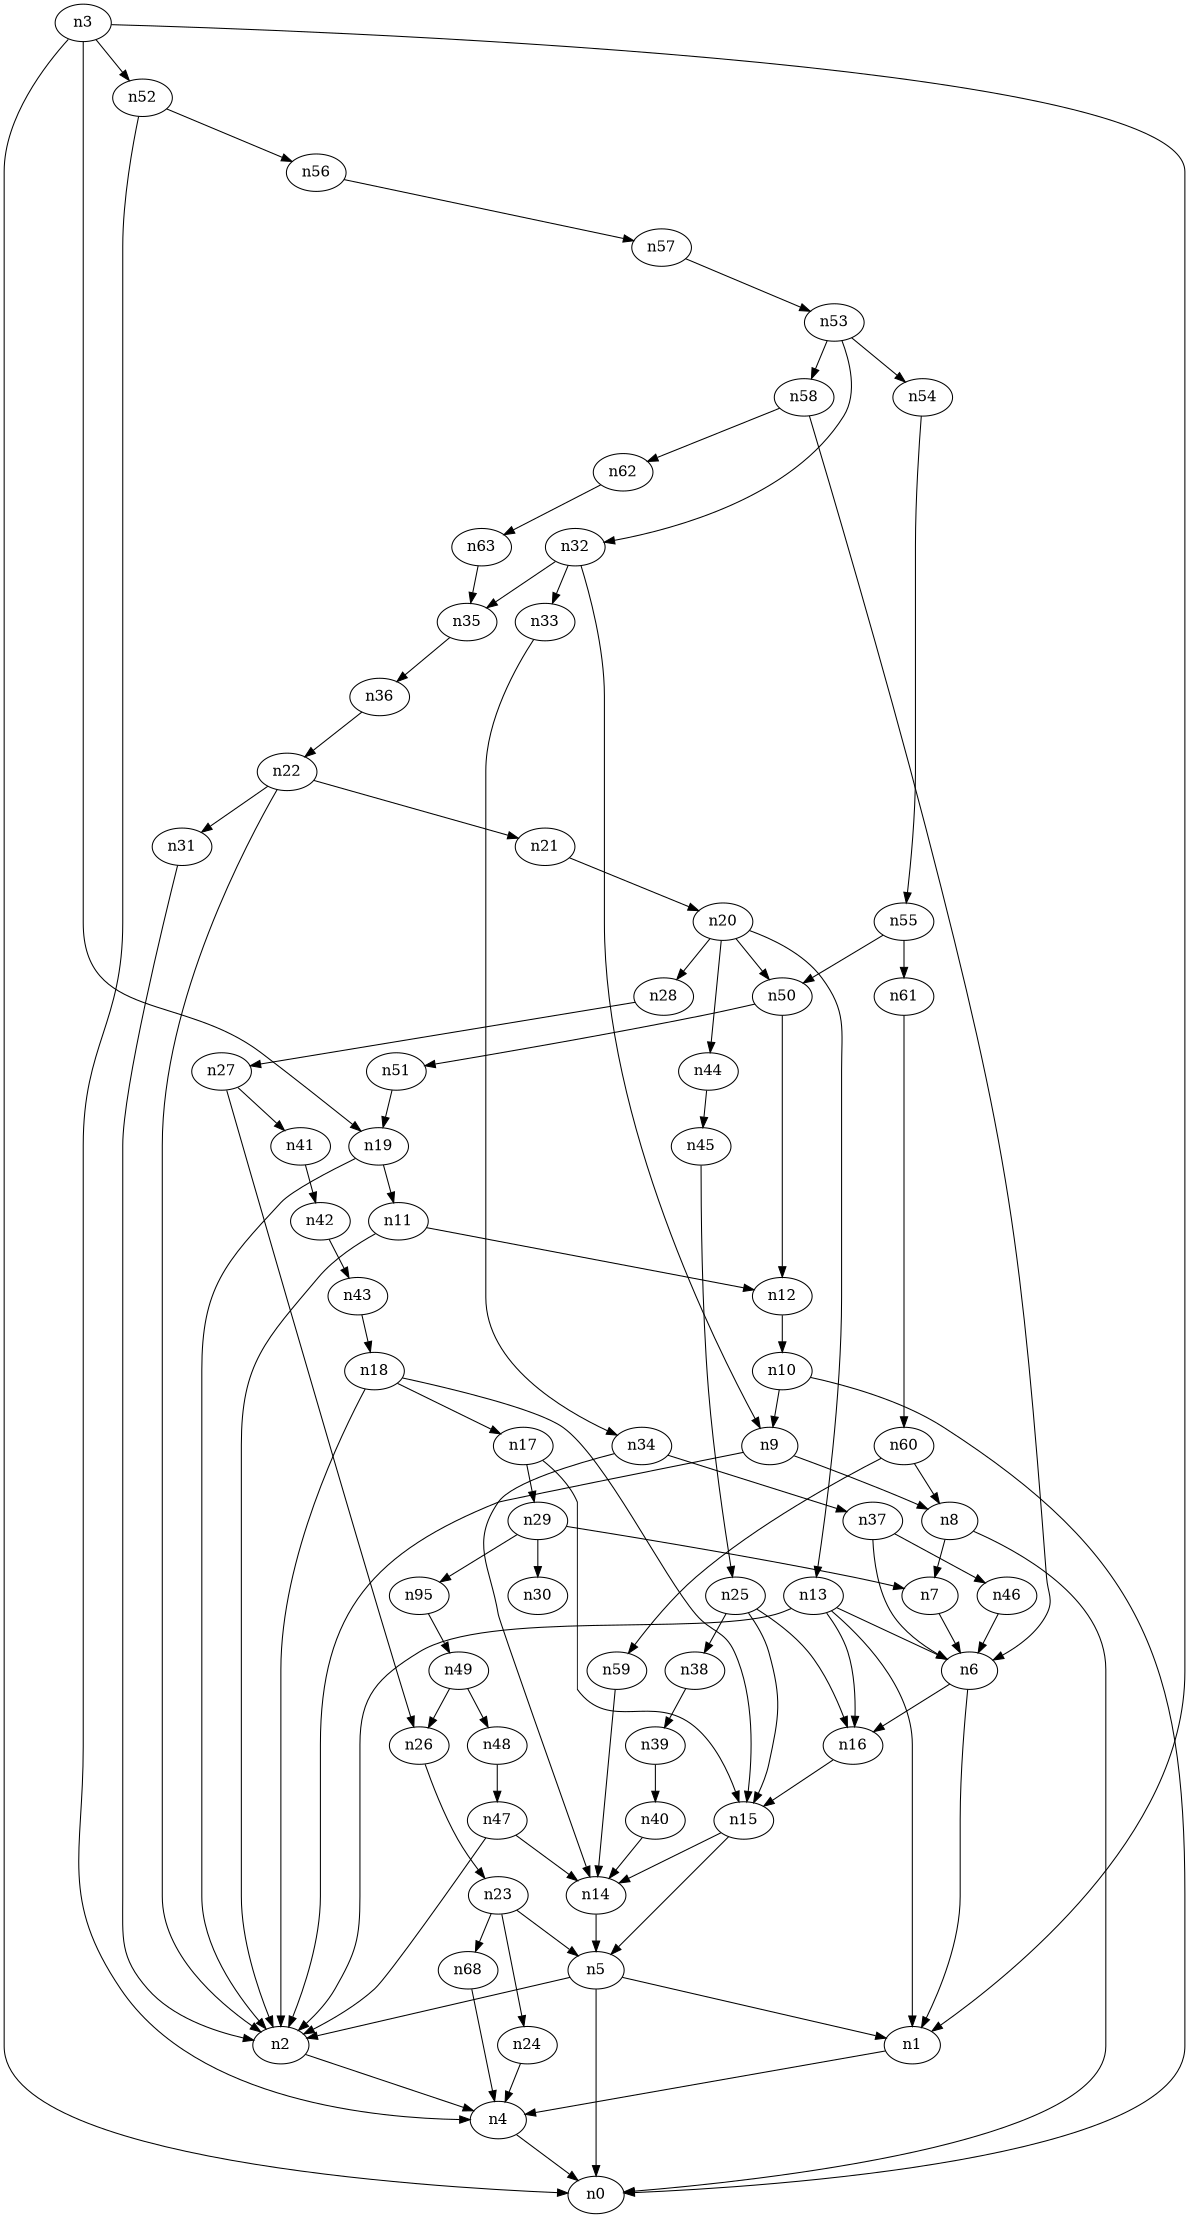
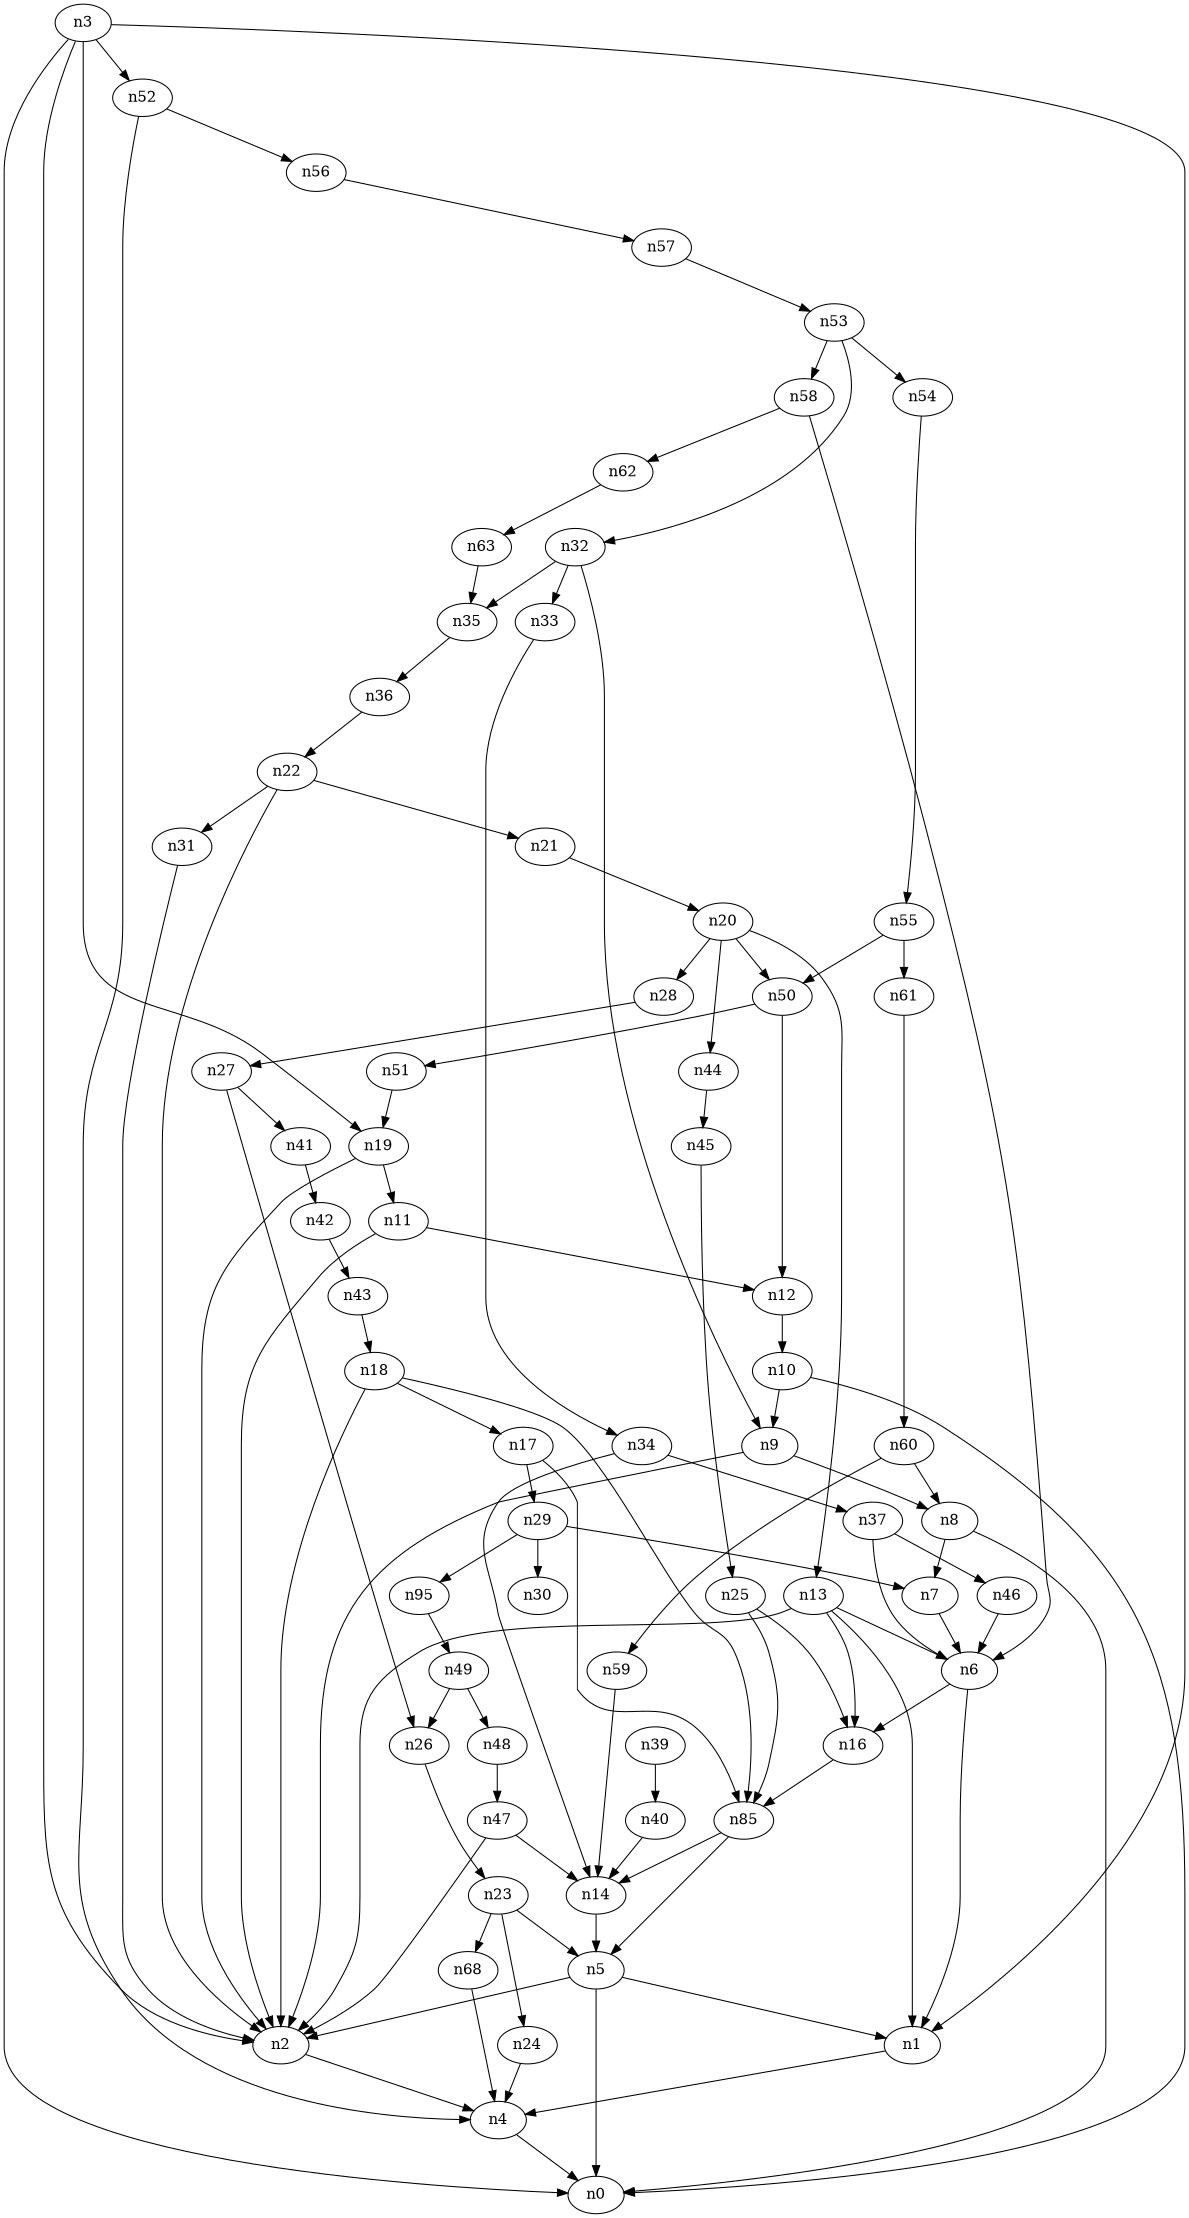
  digraph {
    n1
    n4
    n0
    n2
    n3
    n19
    n52
    n11
    n56
    n12
    n57
    n5
    n6
    n16
-   n15
+   n15 [label=n85]
    n14
    n7
    n8
    n9
    n10
    n13
    n17
    n29
    n30
    n65 [label=n95]
    n49
    n18
    n20
    n28
    n44
    n50
    n27
    n45
    n51
    n26
    n41
    n25
    n21
    n22
    n31
    n23
    n24
    n64 [label=n68]
-   n38
    n39
    n40
    n42
    n43
    n48
    n32
    n33
    n35
    n34
    n36
    n37
    n46
    n47
    n53
    n54
    n58
    n55
    n62
    n61
    n63
    n60
    n59
    n1 -> n4
    n4 -> n0
    n2 -> n4
    n3 -> n1
    n3 -> n0
+   n3 -> n2
    n3 -> n19
    n3 -> n52
    n19 -> n2
    n19 -> n11
    n52 -> n4
    n52 -> n56
    n11 -> n2
    n11 -> n12
    n56 -> n57
    n12 -> n10
    n57 -> n53
    n5 -> n1
    n5 -> n0
    n5 -> n2
    n6 -> n1
    n6 -> n16
    n16 -> n15
    n15 -> n5
    n15 -> n14
    n14 -> n5
    n7 -> n6
    n8 -> n0
    n8 -> n7
    n9 -> n2
    n9 -> n8
    n10 -> n0
    n10 -> n9
    n13 -> n1
    n13 -> n2
    n13 -> n6
    n13 -> n16
    n17 -> n15
    n17 -> n29
    n29 -> n7
    n29 -> n30
    n29 -> n65
    n65 -> n49
    n49 -> n26
    n49 -> n48
    n18 -> n2
    n18 -> n15
    n18 -> n17
    n20 -> n13
    n20 -> n28
    n20 -> n44
    n20 -> n50
    n28 -> n27
    n44 -> n45
    n50 -> n12
    n50 -> n51
    n27 -> n26
    n27 -> n41
    n45 -> n25
    n51 -> n19
    n26 -> n23
    n41 -> n42
    n25 -> n16
    n25 -> n15
-   n25 -> n38
    n21 -> n20
    n22 -> n2
    n22 -> n21
    n22 -> n31
    n31 -> n2
    n23 -> n5
    n23 -> n24
    n23 -> n64
    n24 -> n4
    n64 -> n4
-   n38 -> n39
    n39 -> n40
    n40 -> n14
    n42 -> n43
    n43 -> n18
    n48 -> n47
    n32 -> n9
    n32 -> n33
    n32 -> n35
    n33 -> n34
    n35 -> n36
    n34 -> n14
    n34 -> n37
    n36 -> n22
    n37 -> n6
    n37 -> n46
    n46 -> n6
    n47 -> n2
    n47 -> n14
    n53 -> n32
    n53 -> n54
    n53 -> n58
    n54 -> n55
    n58 -> n6
    n58 -> n62
    n55 -> n50
    n55 -> n61
    n62 -> n63
    n61 -> n60
    n63 -> n35
    n60 -> n8
    n60 -> n59
    n59 -> n14
  }
